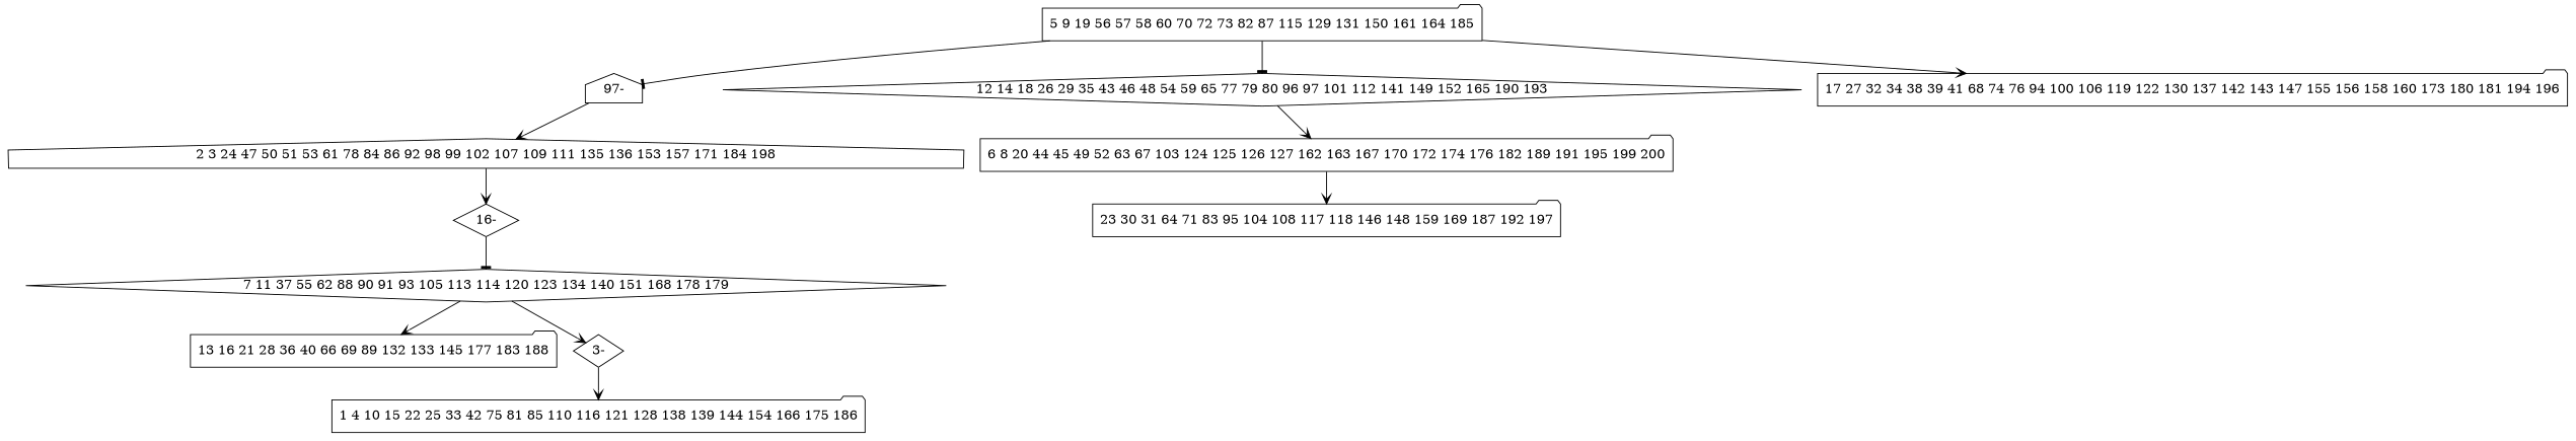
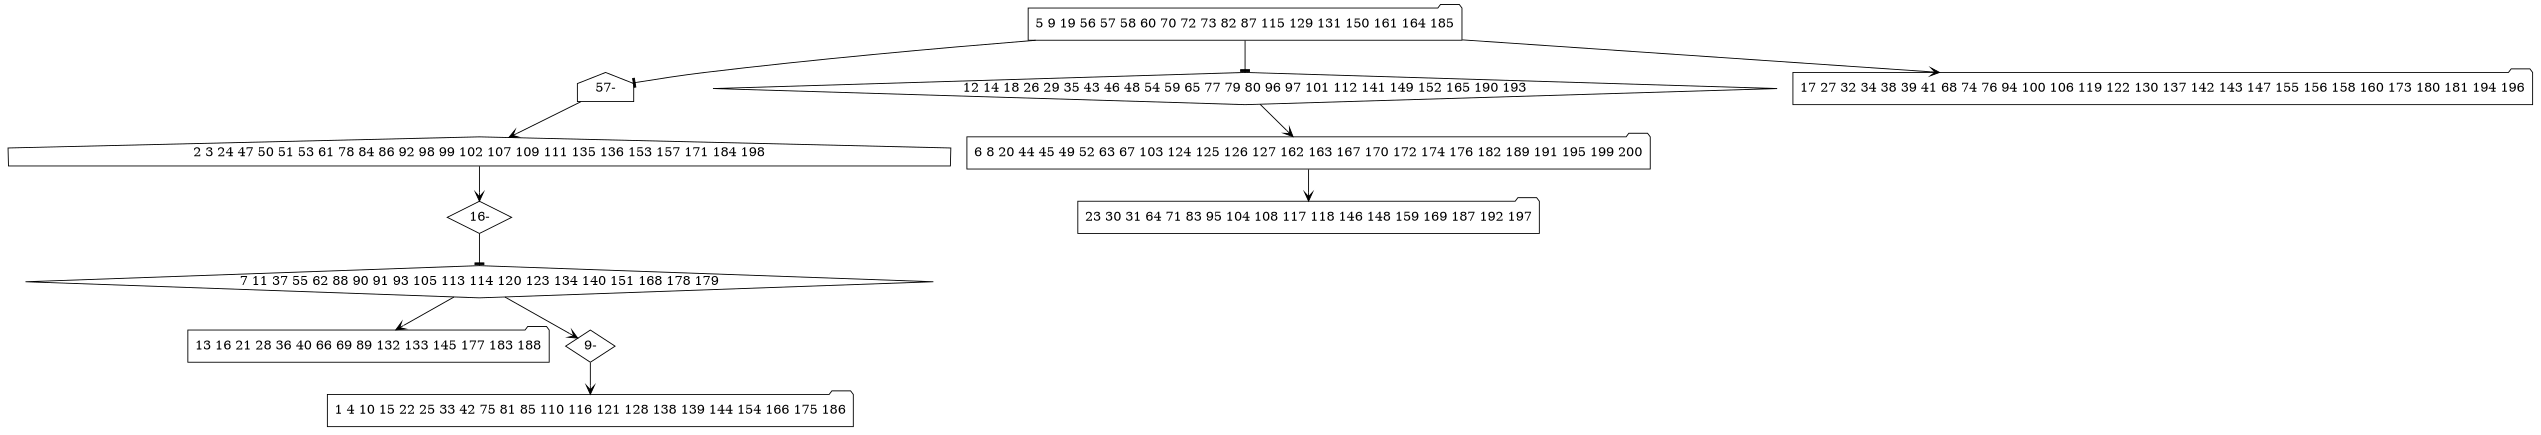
  digraph {
    node [shape=folder]
    edge [arrowhead=vee]
    n1 [label="5 9 19 56 57 58 60 70 72 73 82 87 115 129 131 150 161 164 185"]
-   n2 [label="97-" shape=house]
+   n2 [label="57-" shape=house]
    n3 [label="12 14 18 26 29 35 43 46 48 54 59 65 77 79 80 96 97 101 112 141 149 152 165 190 193" shape=diamond]
    n4 [label="17 27 32 34 38 39 41 68 74 76 94 100 106 119 122 130 137 142 143 147 155 156 158 160 173 180 181 194 196"]
    n5 [label="2 3 24 47 50 51 53 61 78 84 86 92 98 99 102 107 109 111 135 136 153 157 171 184 198" shape=house]
    n6 [label="6 8 20 44 45 49 52 63 67 103 124 125 126 127 162 163 167 170 172 174 176 182 189 191 195 199 200"]
    n7 [label="16-" shape=diamond]
    n8 [label="7 11 37 55 62 88 90 91 93 105 113 114 120 123 134 140 151 168 178 179" shape=diamond]
    n9 [label="13 16 21 28 36 40 66 69 89 132 133 145 177 183 188"]
-   n10 [label="3-" shape=diamond]
+   n10 [label="9-" shape=diamond]
    n11 [label="1 4 10 15 22 25 33 42 75 81 85 110 116 121 128 138 139 144 154 166 175 186"]
    n12 [label="23 30 31 64 71 83 95 104 108 117 118 146 148 159 169 187 192 197"]
    n1 -> n2 [arrowhead=tee]
    n1 -> n3 [arrowhead=tee]
    n1 -> n4
    n2 -> n5
    n3 -> n6
    n5 -> n7
    n6 -> n12
    n7 -> n8 [arrowhead=tee]
    n8 -> n9
    n8 -> n10
    n10 -> n11
  }
